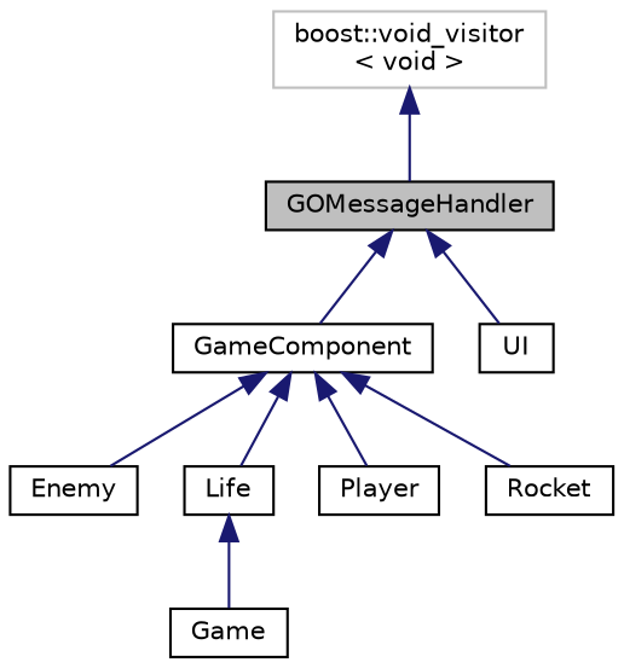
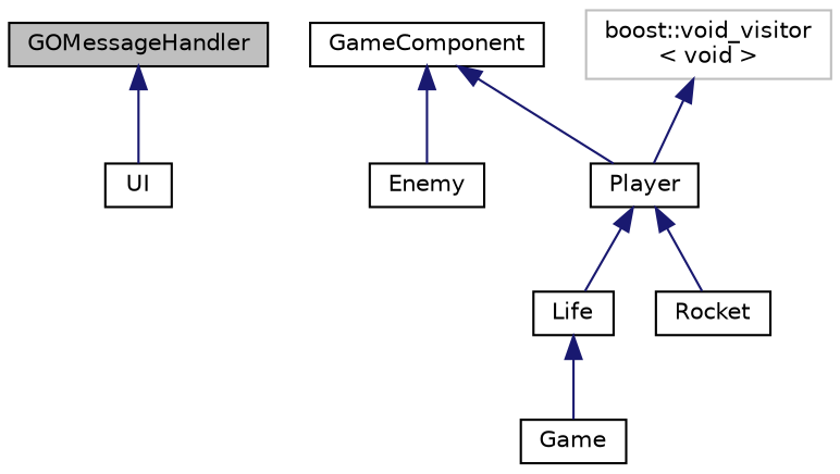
  digraph {
    fontname="DejaVu Sans"
    node [color=black fillcolor=white fontname="DejaVu Sans" fontsize=10 shape=record style=filled]
    edge [color=midnightblue dir=back fontname="DejaVu Sans" fontsize=10 labelfontname=Helvetica labelfontsize=10 style=solid]
    n1 [fillcolor=grey75 fontcolor=black height=0.2 label=GOMessageHandler width=0.4]
    n2 [height=0.2 label=GameComponent width=0.4]
    n3 [height=0.2 label=UI width=0.4]
    n4 [height=0.2 label=Enemy width=0.4]
    n5 [height=0.2 label=Life width=0.4]
    n6 [height=0.2 label=Player width=0.4]
    n7 [height=0.2 label=Rocket width=0.4]
    n8 [color=grey75 height=0.2 label="boost::void_visitor\l\< void \>" width=0.4]
    n9 [height=0.2 label=Game width=0.4]
-   n1 -> n2
    n1 -> n3
    n2 -> n4
-   n2 -> n5
+   n6 -> n5
    n2 -> n6
-   n2 -> n7
+   n6 -> n7
    n5 -> n9
-   n8 -> n1
+   n8 -> n6
  }
